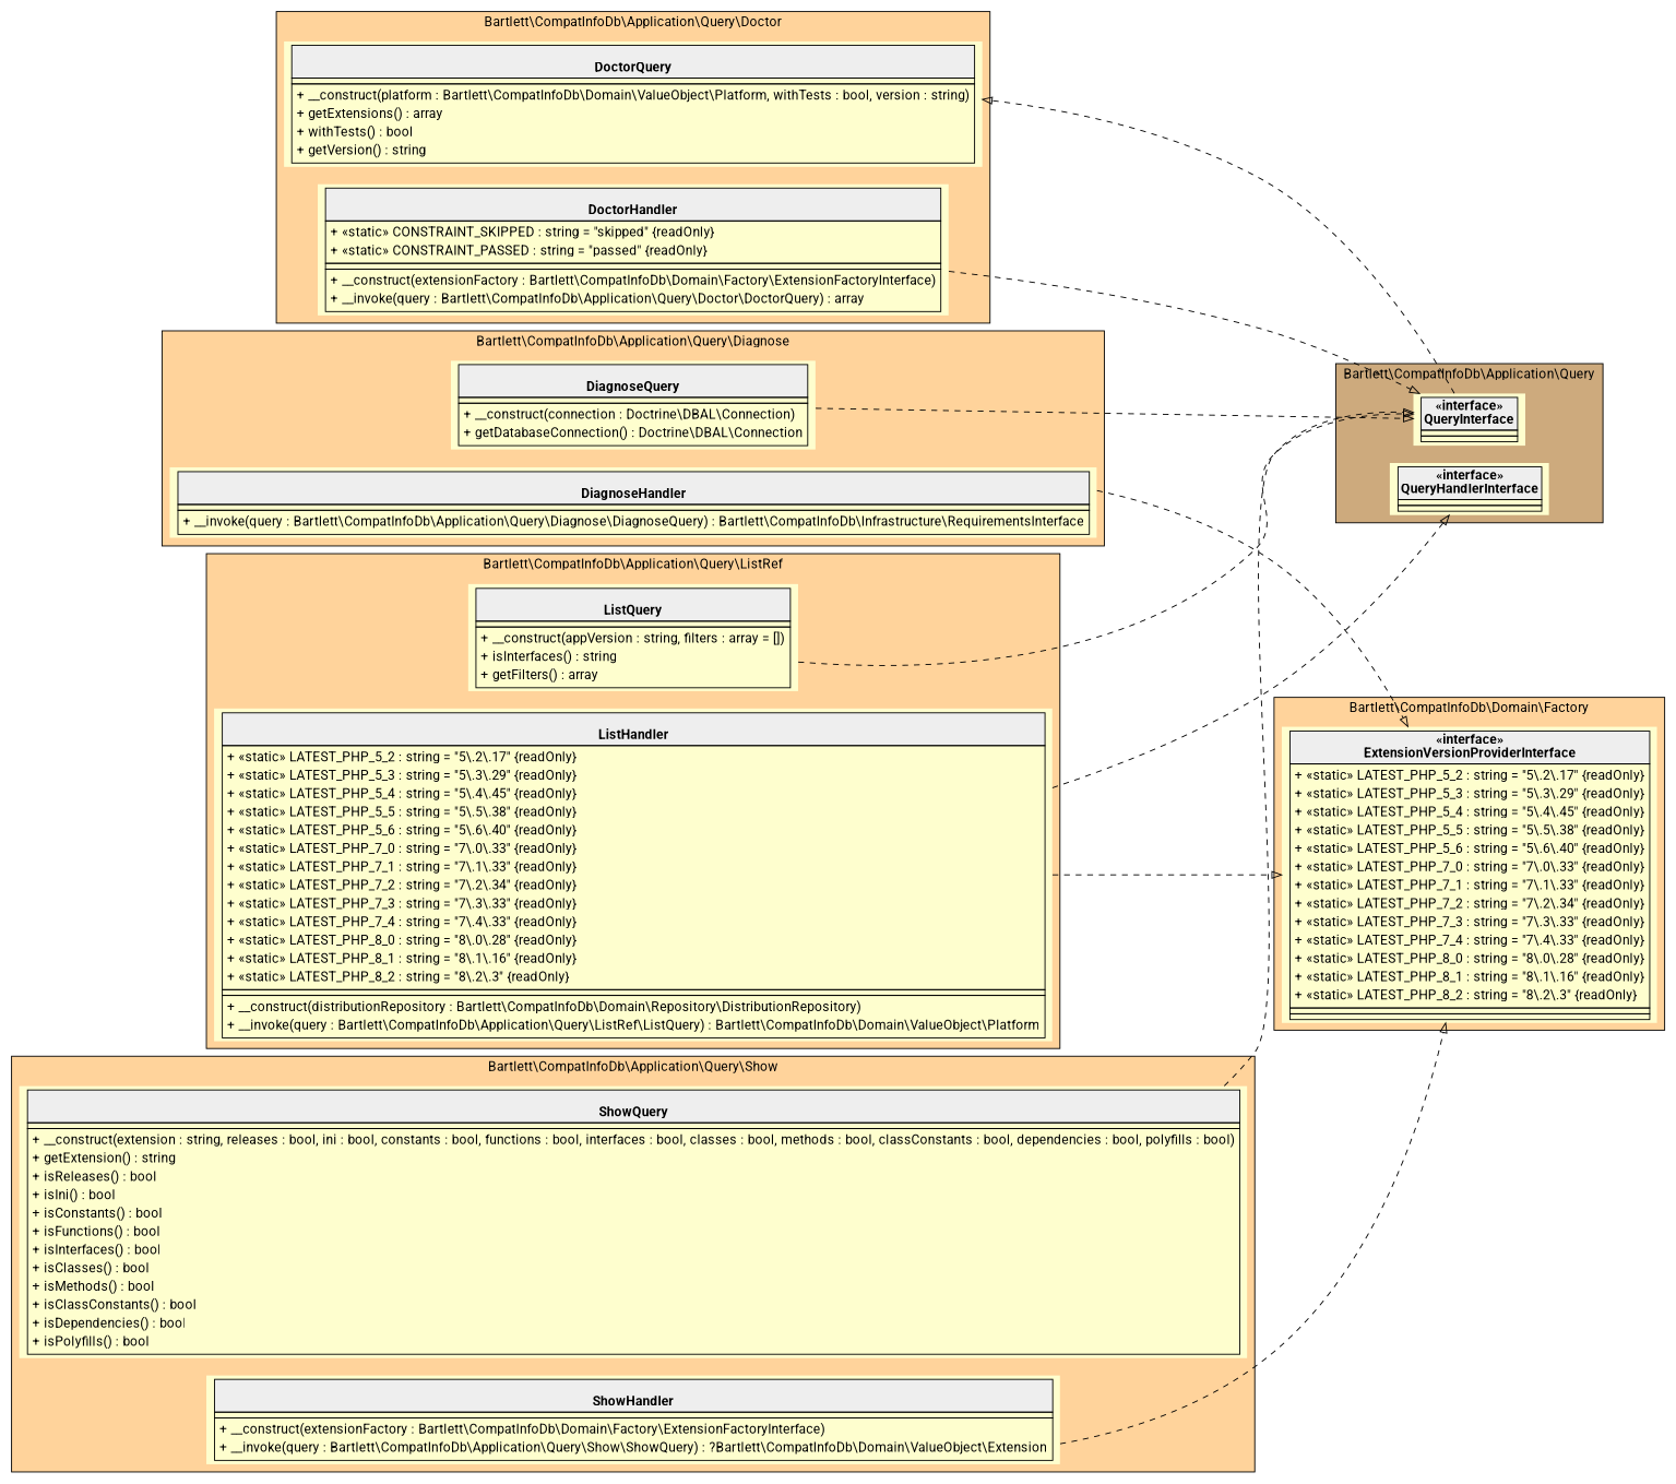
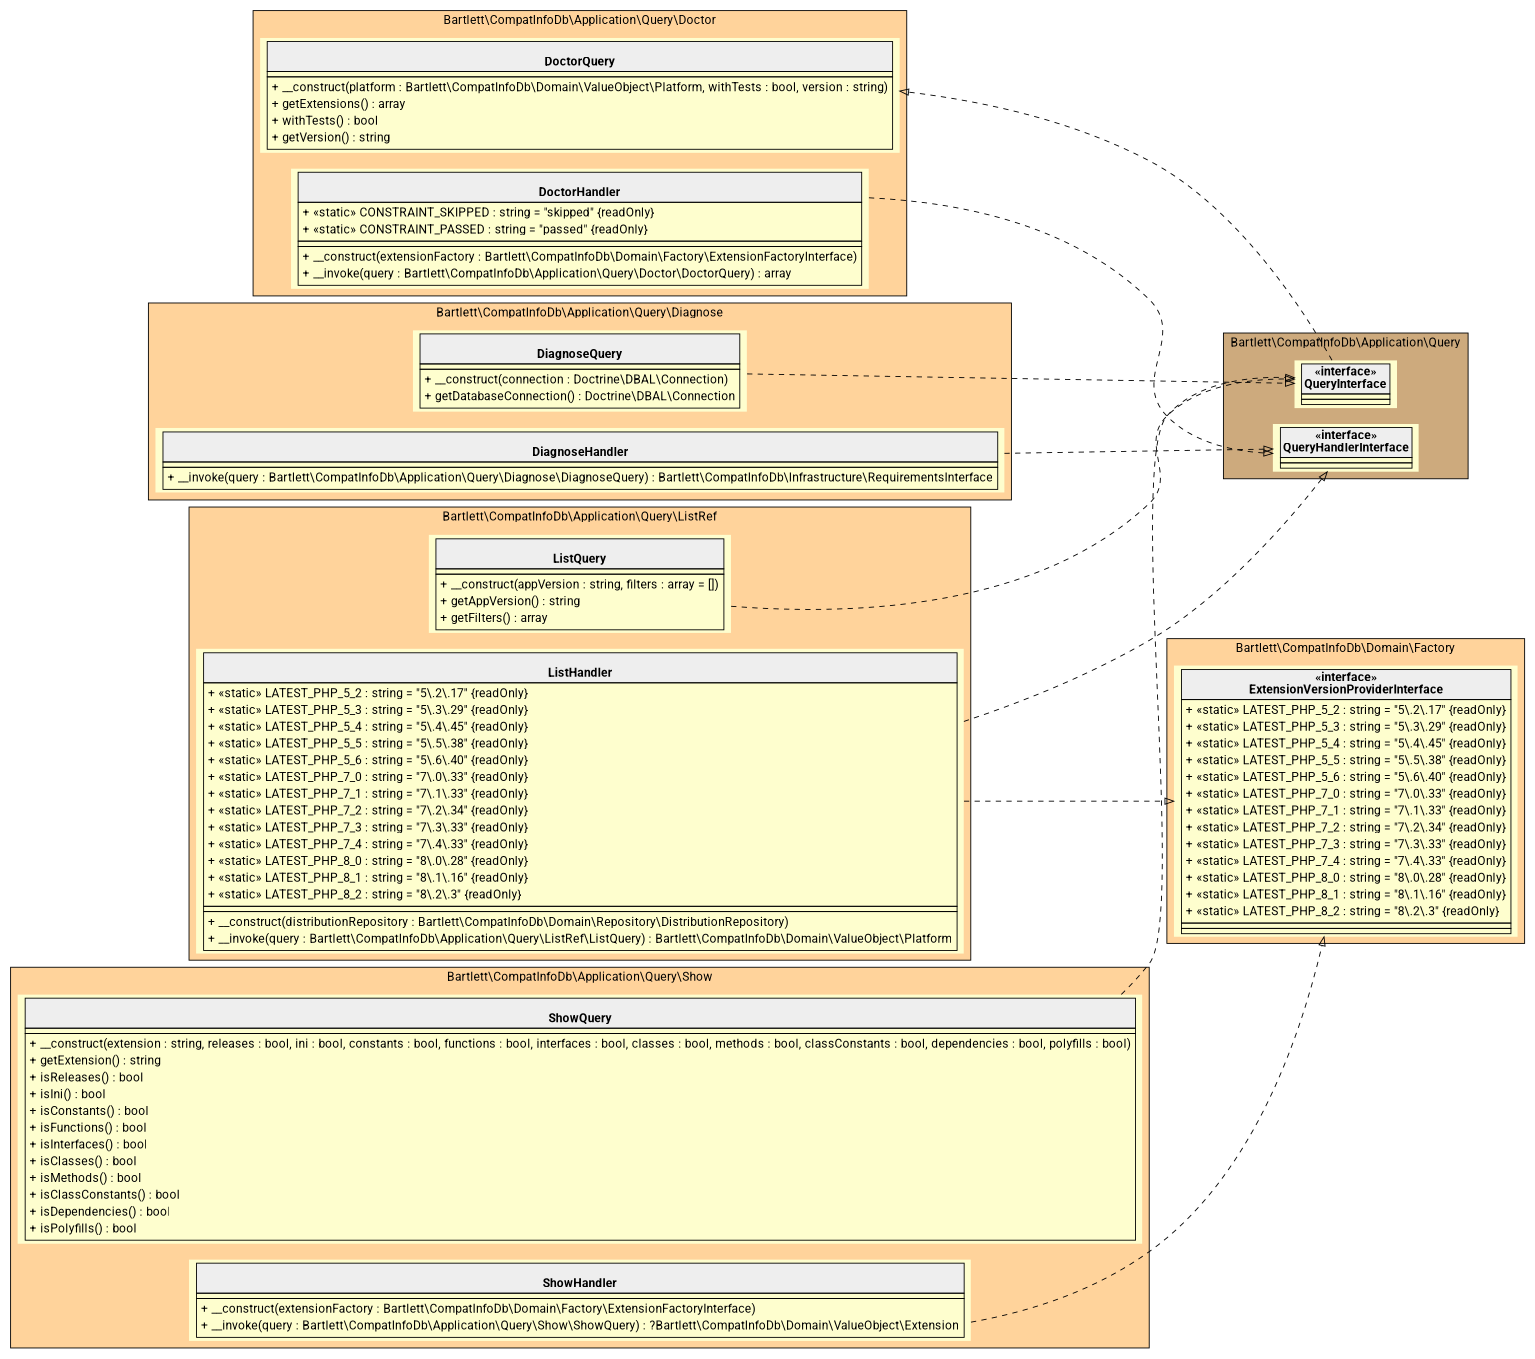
  digraph {
    fontname=Roboto
    rankdir=LR
    node [fillcolor="#FEFECE" fontname=Roboto shape=none style=filled]
    edge [arrowhead=empty fontname=Roboto style=dashed]
    n1 [label=< <table cellspacing="0" border="0" cellborder="1">     <tr><td bgcolor="#eeeeee"><b>«interface»<br/>QueryInterface</b></td></tr>     <tr><td></td></tr>     <tr><td></td></tr> </table>>]
    n2 [label=< <table cellspacing="0" border="0" cellborder="1">     <tr><td bgcolor="#eeeeee"><b>«interface»<br/>QueryHandlerInterface</b></td></tr>     <tr><td></td></tr>     <tr><td></td></tr> </table>>]
    n3 [label=< <table cellspacing="0" border="0" cellborder="1">     <tr><td bgcolor="#eeeeee"><b><br/>DiagnoseQuery</b></td></tr>     <tr><td></td></tr>     <tr><td><table border="0" cellspacing="0" cellpadding="2">     <tr><td align="left">+ __construct(connection : Doctrine\\DBAL\\Connection)</td></tr>     <tr><td align="left">+ getDatabaseConnection() : Doctrine\\DBAL\\Connection</td></tr> </table></td></tr> </table>>]
    n4 [label=< <table cellspacing="0" border="0" cellborder="1">     <tr><td bgcolor="#eeeeee"><b><br/>DiagnoseHandler</b></td></tr>     <tr><td></td></tr>     <tr><td><table border="0" cellspacing="0" cellpadding="2">     <tr><td align="left">+ __invoke(query : Bartlett\\CompatInfoDb\\Application\\Query\\Diagnose\\DiagnoseQuery) : Bartlett\\CompatInfoDb\\Infrastructure\\RequirementsInterface</td></tr> </table></td></tr> </table>>]
    n5 [label=< <table cellspacing="0" border="0" cellborder="1">     <tr><td bgcolor="#eeeeee"><b><br/>DoctorQuery</b></td></tr>     <tr><td></td></tr>     <tr><td><table border="0" cellspacing="0" cellpadding="2">     <tr><td align="left">+ __construct(platform : Bartlett\\CompatInfoDb\\Domain\\ValueObject\\Platform, withTests : bool, version : string)</td></tr>     <tr><td align="left">+ getExtensions() : array</td></tr>     <tr><td align="left">+ withTests() : bool</td></tr>     <tr><td align="left">+ getVersion() : string</td></tr> </table></td></tr> </table>>]
    n6 [label=< <table cellspacing="0" border="0" cellborder="1">     <tr><td bgcolor="#eeeeee"><b><br/>DoctorHandler</b></td></tr>     <tr><td><table border="0" cellspacing="0" cellpadding="2">     <tr><td align="left">+ «static» CONSTRAINT_SKIPPED : string = "skipped" {readOnly}</td></tr>     <tr><td align="left">+ «static» CONSTRAINT_PASSED : string = "passed" {readOnly}</td></tr> </table></td></tr>     <tr><td></td></tr>     <tr><td><table border="0" cellspacing="0" cellpadding="2">     <tr><td align="left">+ __construct(extensionFactory : Bartlett\\CompatInfoDb\\Domain\\Factory\\ExtensionFactoryInterface)</td></tr>     <tr><td align="left">+ __invoke(query : Bartlett\\CompatInfoDb\\Application\\Query\\Doctor\\DoctorQuery) : array</td></tr> </table></td></tr> </table>>]
-   n7 [label=< <table cellspacing="0" border="0" cellborder="1">     <tr><td bgcolor="#eeeeee"><b><br/>ListQuery</b></td></tr>     <tr><td></td></tr>     <tr><td><table border="0" cellspacing="0" cellpadding="2">     <tr><td align="left">+ __construct(appVersion : string, filters : array = [])</td></tr>     <tr><td align="left">+ isInterfaces() : string</td></tr>     <tr><td align="left">+ getFilters() : array</td></tr> </table></td></tr> </table>>]
+   n7 [label=< <table cellspacing="0" border="0" cellborder="1">     <tr><td bgcolor="#eeeeee"><b><br/>ListQuery</b></td></tr>     <tr><td></td></tr>     <tr><td><table border="0" cellspacing="0" cellpadding="2">     <tr><td align="left">+ __construct(appVersion : string, filters : array = [])</td></tr>     <tr><td align="left">+ getAppVersion() : string</td></tr>     <tr><td align="left">+ getFilters() : array</td></tr> </table></td></tr> </table>>]
    n8 [label=< <table cellspacing="0" border="0" cellborder="1">     <tr><td bgcolor="#eeeeee"><b><br/>ListHandler</b></td></tr>     <tr><td><table border="0" cellspacing="0" cellpadding="2">     <tr><td align="left">+ «static» LATEST_PHP_5_2 : string = "5\.2\.17" {readOnly}</td></tr>     <tr><td align="left">+ «static» LATEST_PHP_5_3 : string = "5\.3\.29" {readOnly}</td></tr>     <tr><td align="left">+ «static» LATEST_PHP_5_4 : string = "5\.4\.45" {readOnly}</td></tr>     <tr><td align="left">+ «static» LATEST_PHP_5_5 : string = "5\.5\.38" {readOnly}</td></tr>     <tr><td align="left">+ «static» LATEST_PHP_5_6 : string = "5\.6\.40" {readOnly}</td></tr>     <tr><td align="left">+ «static» LATEST_PHP_7_0 : string = "7\.0\.33" {readOnly}</td></tr>     <tr><td align="left">+ «static» LATEST_PHP_7_1 : string = "7\.1\.33" {readOnly}</td></tr>     <tr><td align="left">+ «static» LATEST_PHP_7_2 : string = "7\.2\.34" {readOnly}</td></tr>     <tr><td align="left">+ «static» LATEST_PHP_7_3 : string = "7\.3\.33" {readOnly}</td></tr>     <tr><td align="left">+ «static» LATEST_PHP_7_4 : string = "7\.4\.33" {readOnly}</td></tr>     <tr><td align="left">+ «static» LATEST_PHP_8_0 : string = "8\.0\.28" {readOnly}</td></tr>     <tr><td align="left">+ «static» LATEST_PHP_8_1 : string = "8\.1\.16" {readOnly}</td></tr>     <tr><td align="left">+ «static» LATEST_PHP_8_2 : string = "8\.2\.3" {readOnly}</td></tr> </table></td></tr>     <tr><td></td></tr>     <tr><td><table border="0" cellspacing="0" cellpadding="2">     <tr><td align="left">+ __construct(distributionRepository : Bartlett\\CompatInfoDb\\Domain\\Repository\\DistributionRepository)</td></tr>     <tr><td align="left">+ __invoke(query : Bartlett\\CompatInfoDb\\Application\\Query\\ListRef\\ListQuery) : Bartlett\\CompatInfoDb\\Domain\\ValueObject\\Platform</td></tr> </table></td></tr> </table>>]
    n9 [label=< <table cellspacing="0" border="0" cellborder="1">     <tr><td bgcolor="#eeeeee"><b>«interface»<br/>ExtensionVersionProviderInterface</b></td></tr>     <tr><td><table border="0" cellspacing="0" cellpadding="2">     <tr><td align="left">+ «static» LATEST_PHP_5_2 : string = "5\.2\.17" {readOnly}</td></tr>     <tr><td align="left">+ «static» LATEST_PHP_5_3 : string = "5\.3\.29" {readOnly}</td></tr>     <tr><td align="left">+ «static» LATEST_PHP_5_4 : string = "5\.4\.45" {readOnly}</td></tr>     <tr><td align="left">+ «static» LATEST_PHP_5_5 : string = "5\.5\.38" {readOnly}</td></tr>     <tr><td align="left">+ «static» LATEST_PHP_5_6 : string = "5\.6\.40" {readOnly}</td></tr>     <tr><td align="left">+ «static» LATEST_PHP_7_0 : string = "7\.0\.33" {readOnly}</td></tr>     <tr><td align="left">+ «static» LATEST_PHP_7_1 : string = "7\.1\.33" {readOnly}</td></tr>     <tr><td align="left">+ «static» LATEST_PHP_7_2 : string = "7\.2\.34" {readOnly}</td></tr>     <tr><td align="left">+ «static» LATEST_PHP_7_3 : string = "7\.3\.33" {readOnly}</td></tr>     <tr><td align="left">+ «static» LATEST_PHP_7_4 : string = "7\.4\.33" {readOnly}</td></tr>     <tr><td align="left">+ «static» LATEST_PHP_8_0 : string = "8\.0\.28" {readOnly}</td></tr>     <tr><td align="left">+ «static» LATEST_PHP_8_1 : string = "8\.1\.16" {readOnly}</td></tr>     <tr><td align="left">+ «static» LATEST_PHP_8_2 : string = "8\.2\.3" {readOnly}</td></tr> </table></td></tr>     <tr><td></td></tr>     <tr><td></td></tr> </table>>]
    n10 [label=< <table cellspacing="0" border="0" cellborder="1">     <tr><td bgcolor="#eeeeee"><b><br/>ShowQuery</b></td></tr>     <tr><td></td></tr>     <tr><td><table border="0" cellspacing="0" cellpadding="2">     <tr><td align="left">+ __construct(extension : string, releases : bool, ini : bool, constants : bool, functions : bool, interfaces : bool, classes : bool, methods : bool, classConstants : bool, dependencies : bool, polyfills : bool)</td></tr>     <tr><td align="left">+ getExtension() : string</td></tr>     <tr><td align="left">+ isReleases() : bool</td></tr>     <tr><td align="left">+ isIni() : bool</td></tr>     <tr><td align="left">+ isConstants() : bool</td></tr>     <tr><td align="left">+ isFunctions() : bool</td></tr>     <tr><td align="left">+ isInterfaces() : bool</td></tr>     <tr><td align="left">+ isClasses() : bool</td></tr>     <tr><td align="left">+ isMethods() : bool</td></tr>     <tr><td align="left">+ isClassConstants() : bool</td></tr>     <tr><td align="left">+ isDependencies() : bool</td></tr>     <tr><td align="left">+ isPolyfills() : bool</td></tr> </table></td></tr> </table>>]
    n11 [label=< <table cellspacing="0" border="0" cellborder="1">     <tr><td bgcolor="#eeeeee"><b><br/>ShowHandler</b></td></tr>     <tr><td></td></tr>     <tr><td><table border="0" cellspacing="0" cellpadding="2">     <tr><td align="left">+ __construct(extensionFactory : Bartlett\\CompatInfoDb\\Domain\\Factory\\ExtensionFactoryInterface)</td></tr>     <tr><td align="left">+ __invoke(query : Bartlett\\CompatInfoDb\\Application\\Query\\Show\\ShowQuery) : ?Bartlett\\CompatInfoDb\\Domain\\ValueObject\\Extension</td></tr> </table></td></tr> </table>>]
    subgraph cluster_1 {
      bgcolor=burlywood3
      label="Bartlett\\CompatInfoDb\\Application\\Query"
      n1
      n2
    }
    subgraph cluster_2 {
      bgcolor=burlywood1
      label="Bartlett\\CompatInfoDb\\Application\\Query\\Diagnose"
      n3
      n4
    }
    subgraph cluster_3 {
      bgcolor=burlywood1
      label="Bartlett\\CompatInfoDb\\Application\\Query\\Doctor"
      n5
      n6
    }
    subgraph cluster_4 {
      bgcolor=burlywood1
      label="Bartlett\\CompatInfoDb\\Application\\Query\\ListRef"
      n7
      n8
    }
    subgraph cluster_5 {
      bgcolor=burlywood1
      label="Bartlett\\CompatInfoDb\\Domain\\Factory"
      n9
    }
    subgraph cluster_6 {
      bgcolor=burlywood1
      label="Bartlett\\CompatInfoDb\\Application\\Query\\Show"
      n10
      n11
    }
    n1 -> n5
    n3 -> n1
-   n4 -> n9
-   n6 -> n1
+   n4 -> n2
+   n6 -> n2
    n7 -> n1
    n8 -> n2
    n8 -> n9
    n10 -> n1
    n11 -> n9
  }
